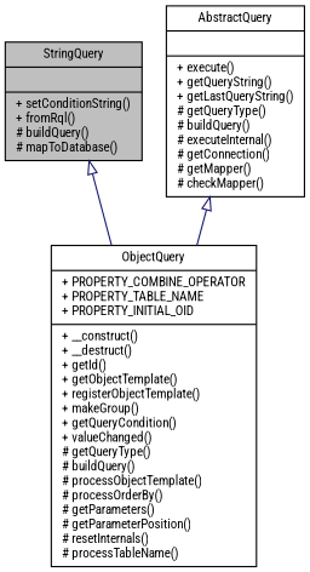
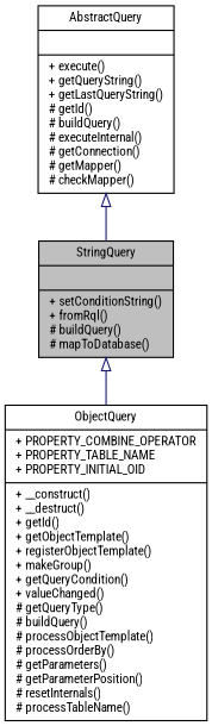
  digraph {
    fontname="Roboto Condensed"
    node [color=black fillcolor=white fontname="Roboto Condensed" fontsize=10 shape=record style=filled]
    edge [arrowtail=onormal color=midnightblue dir=back fontname="Roboto Condensed" fontsize=10 labelfontname=Helvetica labelfontsize=10 style=solid]
    n1 [fillcolor=grey75 fontcolor=black height=0.2 label="{StringQuery\n||+ setConditionString()\l+ fromRql()\l# buildQuery()\l# mapToDatabase()\l}" width=0.4]
    n2 [height=0.2 label="{ObjectQuery\n|+ PROPERTY_COMBINE_OPERATOR\l+ PROPERTY_TABLE_NAME\l+ PROPERTY_INITIAL_OID\l|+ __construct()\l+ __destruct()\l+ getId()\l+ getObjectTemplate()\l+ registerObjectTemplate()\l+ makeGroup()\l+ getQueryCondition()\l+ valueChanged()\l# getQueryType()\l# buildQuery()\l# processObjectTemplate()\l# processOrderBy()\l# getParameters()\l# getParameterPosition()\l# resetInternals()\l# processTableName()\l}" width=0.4]
-   n3 [height=0.2 label="{AbstractQuery\n||+ execute()\l+ getQueryString()\l+ getLastQueryString()\l# getQueryType()\l# buildQuery()\l# executeInternal()\l# getConnection()\l# getMapper()\l# checkMapper()\l}" width=0.4]
+   n3 [height=0.2 label="{AbstractQuery\n||+ execute()\l+ getQueryString()\l+ getLastQueryString()\l# getId()\l# buildQuery()\l# executeInternal()\l# getConnection()\l# getMapper()\l# checkMapper()\l}" width=0.4]
    n1 -> n2
-   n3 -> n2
+   n3 -> n1
  }
